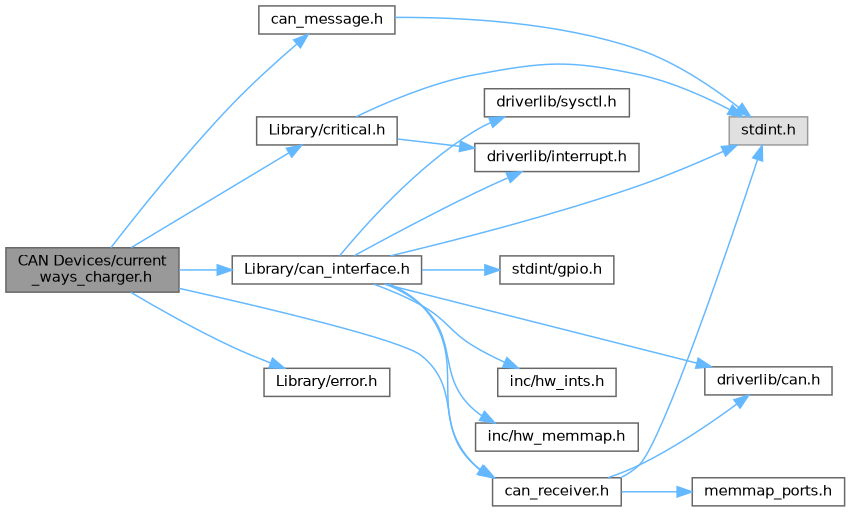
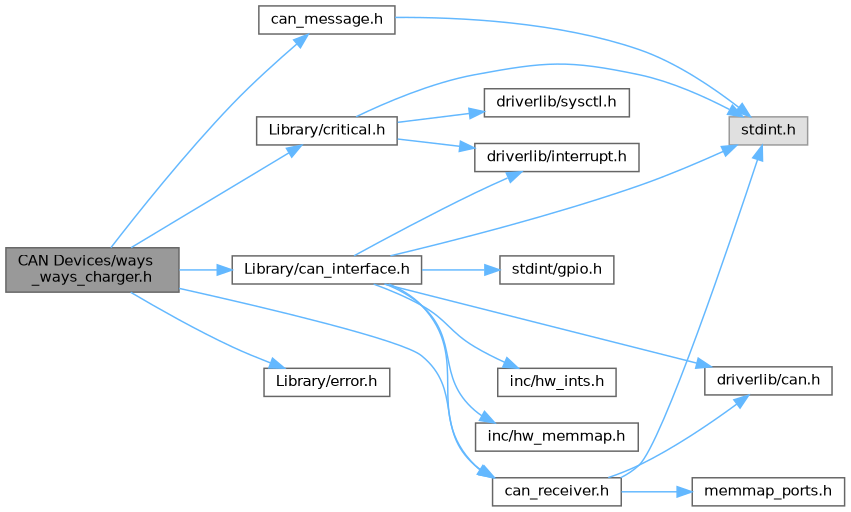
  digraph {
    rankdir=LR
    node [color=grey40 fillcolor=white fontname=Helvetica fontsize=10 shape=box style=filled]
    edge [color=steelblue1 fontname=Helvetica fontsize=10 labelfontname=Helvetica labelfontsize=10 style=solid]
-   n1 [color=gray40 fillcolor=grey60 fontcolor=black height=0.2 label="CAN Devices/current\l_ways_charger.h" width=0.4]
+   n1 [color=gray40 fillcolor=grey60 fontcolor=black height=0.2 label="CAN Devices/ways\l_ways_charger.h" width=0.4]
    n2 [height=0.2 label="Library/critical.h" width=0.4]
    n3 [height=0.2 label="Library/can_interface.h" width=0.4]
    n4 [height=0.2 label="can_receiver.h" width=0.4]
    n5 [height=0.2 label="Library/error.h" width=0.4]
    n6 [height=0.2 label="can_message.h" width=0.4]
    n7 [color=grey60 fillcolor="#E0E0E0" height=0.2 label="stdint.h" width=0.4]
    n8 [height=0.2 label="driverlib/interrupt.h" width=0.4]
    n9 [height=0.2 label="inc/hw_ints.h" width=0.4]
    n10 [height=0.2 label="inc/hw_memmap.h" width=0.4]
    n11 [height=0.2 label="driverlib/can.h" width=0.4]
    n12 [height=0.2 label="stdint/gpio.h" width=0.4]
    n13 [height=0.2 label="driverlib/sysctl.h" width=0.4]
    n14 [height=0.2 label="memmap_ports.h" width=0.4]
    n1 -> n2
    n1 -> n3
    n1 -> n4
    n1 -> n5
    n1 -> n6
    n2 -> n7
    n2 -> n8
    n3 -> n4
    n3 -> n7
    n3 -> n8
    n3 -> n9
    n3 -> n10
    n3 -> n11
    n3 -> n12
-   n3 -> n13
+   n2 -> n13
    n4 -> n7
    n4 -> n11
    n4 -> n14
    n6 -> n7
  }
